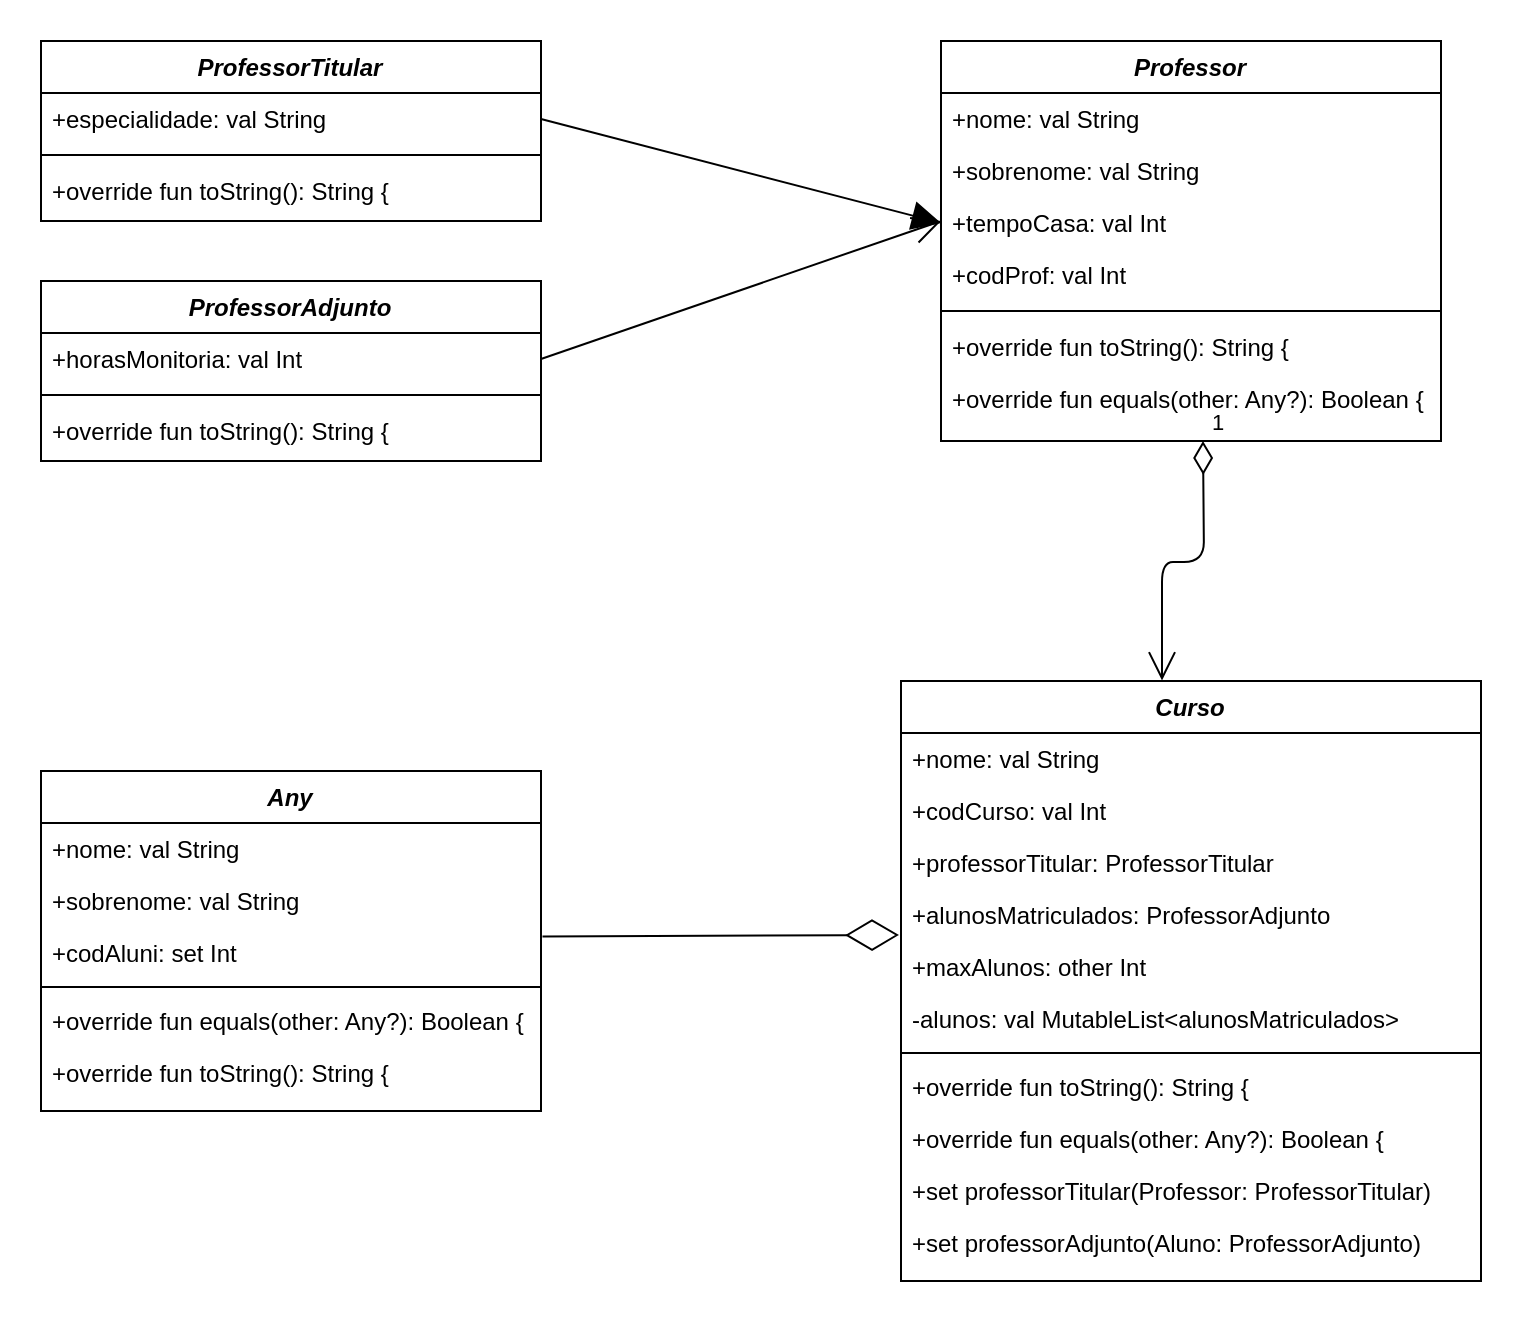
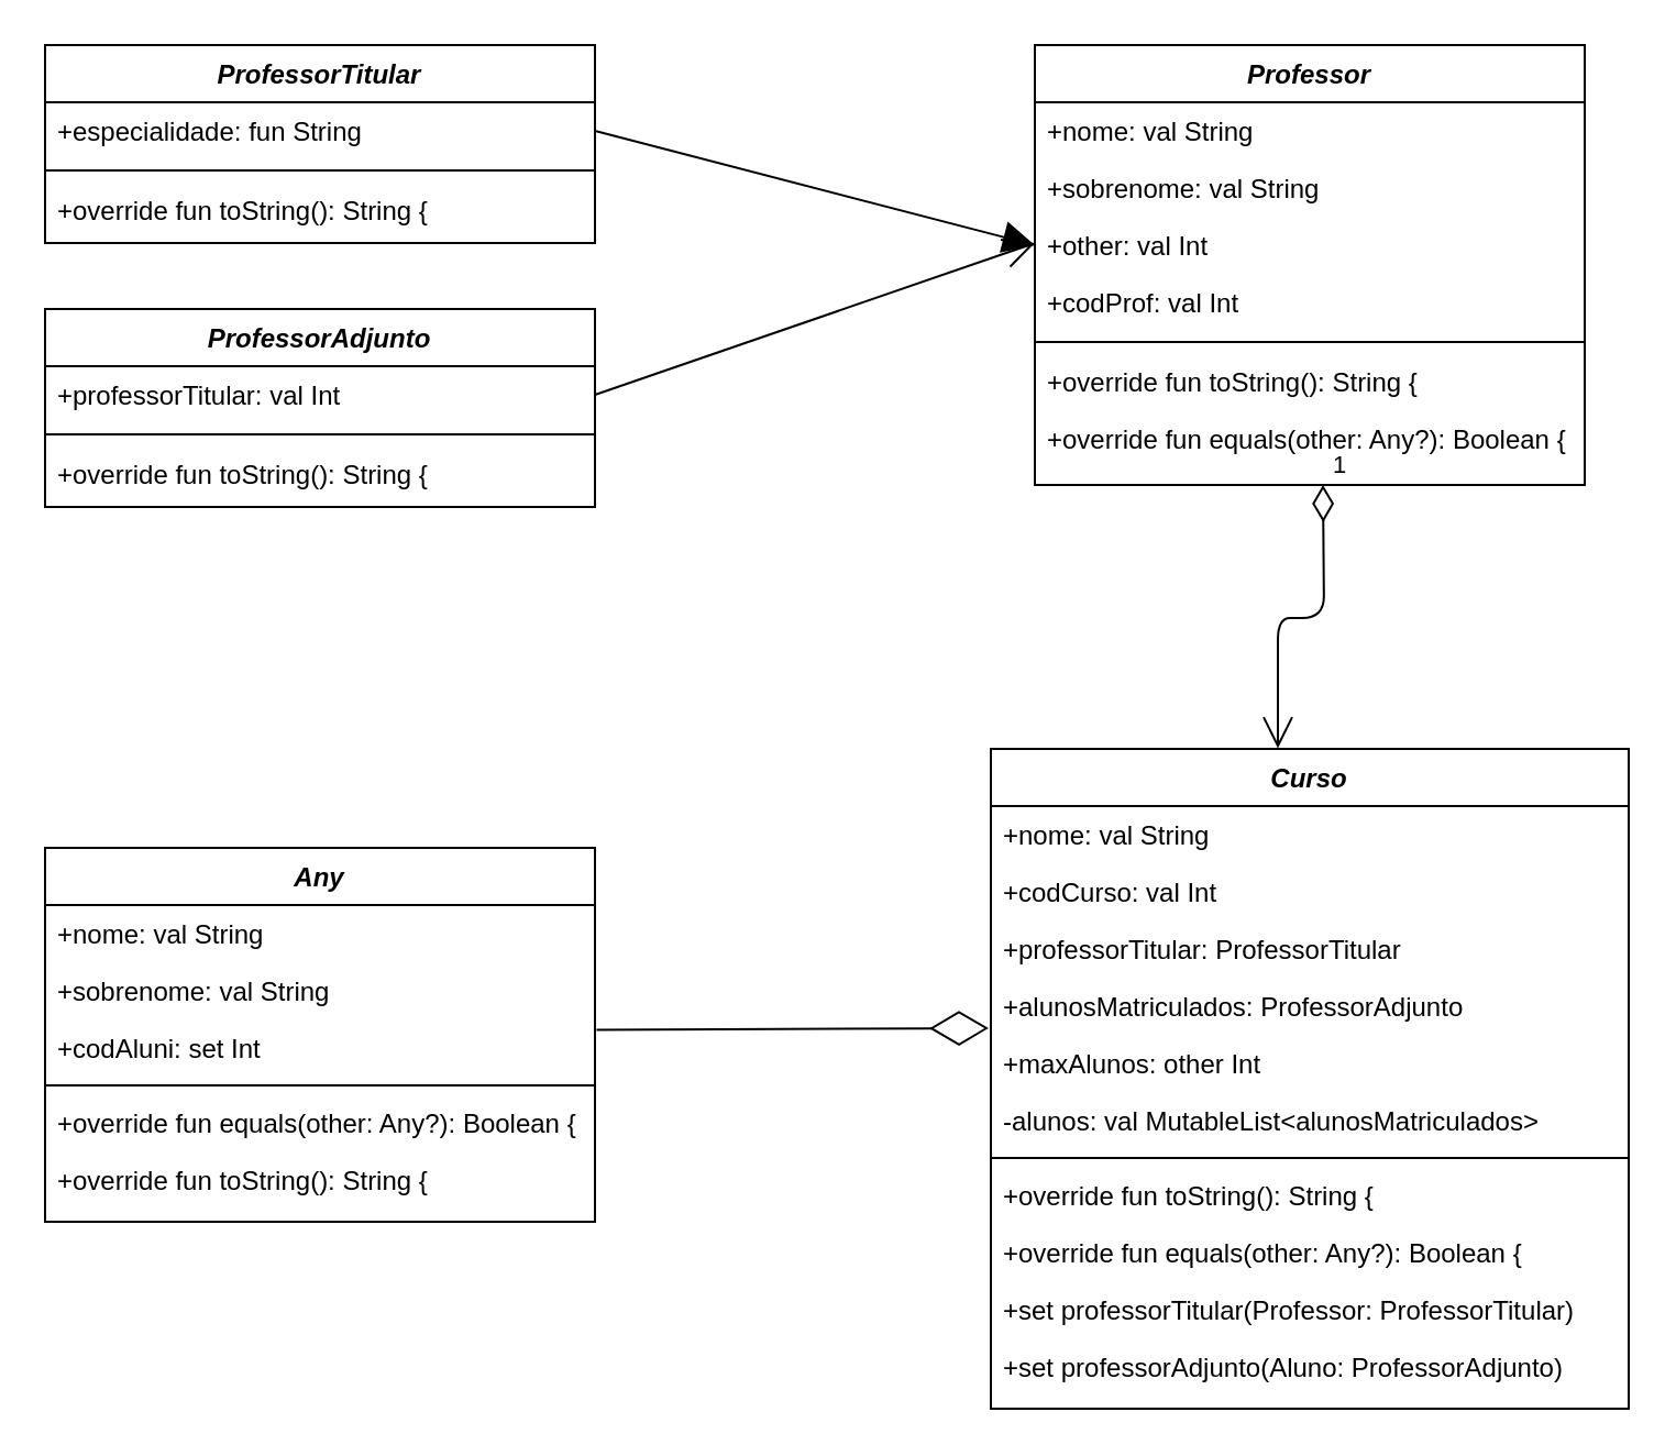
  <mxCell id="0" />
  <mxCell id="1" parent="0" />
  <mxCell id="2" value="Professor" style="swimlane;fontStyle=3;align=center;verticalAlign=top;childLayout=stackLayout;horizontal=1;startSize=26;horizontalStack=0;resizeParent=1;resizeLast=0;collapsible=1;marginBottom=0;rounded=0;shadow=0;strokeWidth=1;" vertex="1" parent="1"><mxGeometry x="470" y="20" width="250" height="200" as="geometry"><mxRectangle x="230" y="140" width="160" height="26" as="alternateBounds" /></mxGeometry></mxCell>
  <mxCell id="3" value="+nome: val String&#10;" style="text;align=left;verticalAlign=top;spacingLeft=4;spacingRight=4;overflow=hidden;rotatable=0;points=[[0,0.5],[1,0.5]];portConstraint=eastwest;" vertex="1" parent="2"><mxGeometry y="26" width="250" height="26" as="geometry" /></mxCell>
  <mxCell id="4" value="+sobrenome: val String" style="text;align=left;verticalAlign=top;spacingLeft=4;spacingRight=4;overflow=hidden;rotatable=0;points=[[0,0.5],[1,0.5]];portConstraint=eastwest;rounded=0;shadow=0;html=0;" vertex="1" parent="2"><mxGeometry y="52" width="250" height="26" as="geometry" /></mxCell>
- <mxCell id="5" value="+tempoCasa: val Int" style="text;align=left;verticalAlign=top;spacingLeft=4;spacingRight=4;overflow=hidden;rotatable=0;points=[[0,0.5],[1,0.5]];portConstraint=eastwest;rounded=0;shadow=0;html=0;" vertex="1" parent="2"><mxGeometry y="78" width="250" height="26" as="geometry" /></mxCell>
+ <mxCell id="5" value="+other: val Int" style="text;align=left;verticalAlign=top;spacingLeft=4;spacingRight=4;overflow=hidden;rotatable=0;points=[[0,0.5],[1,0.5]];portConstraint=eastwest;rounded=0;shadow=0;html=0;" vertex="1" parent="2"><mxGeometry y="78" width="250" height="26" as="geometry" /></mxCell>
  <mxCell id="6" value="+codProf: val Int" style="text;align=left;verticalAlign=top;spacingLeft=4;spacingRight=4;overflow=hidden;rotatable=0;points=[[0,0.5],[1,0.5]];portConstraint=eastwest;rounded=0;shadow=0;html=0;" vertex="1" parent="2"><mxGeometry y="104" width="250" height="26" as="geometry" /></mxCell>
  <mxCell id="7" value="" style="line;html=1;strokeWidth=1;align=left;verticalAlign=middle;spacingTop=-1;spacingLeft=3;spacingRight=3;rotatable=0;labelPosition=right;points=[];portConstraint=eastwest;" vertex="1" parent="2"><mxGeometry y="130" width="250" height="10" as="geometry" /></mxCell>
  <mxCell id="8" value="+override fun toString(): String {" style="text;align=left;verticalAlign=top;spacingLeft=4;spacingRight=4;overflow=hidden;rotatable=0;points=[[0,0.5],[1,0.5]];portConstraint=eastwest;rounded=0;shadow=0;html=0;" vertex="1" parent="2"><mxGeometry y="140" width="250" height="26" as="geometry" /></mxCell>
  <mxCell id="9" value="+override fun equals(other: Any?): Boolean {" style="text;align=left;verticalAlign=top;spacingLeft=4;spacingRight=4;overflow=hidden;rotatable=0;points=[[0,0.5],[1,0.5]];portConstraint=eastwest;rounded=0;shadow=0;html=0;" vertex="1" parent="2"><mxGeometry y="166" width="250" height="26" as="geometry" /></mxCell>
  <mxCell id="10" value="1" style="endArrow=open;html=1;endSize=12;startArrow=diamondThin;startSize=14;startFill=0;edgeStyle=orthogonalEdgeStyle;align=left;verticalAlign=bottom;strokeWidth=1;entryX=0.45;entryY=-0.001;entryDx=0;entryDy=0;entryPerimeter=0;" edge="1" parent="1" target="11"><mxGeometry x="-1" y="3" relative="1" as="geometry"><mxPoint x="601" y="220" as="sourcePoint" /><mxPoint x="690" y="250" as="targetPoint" /></mxGeometry></mxCell>
  <mxCell id="11" value="Curso&#10;" style="swimlane;fontStyle=3;align=center;verticalAlign=top;childLayout=stackLayout;horizontal=1;startSize=26;horizontalStack=0;resizeParent=1;resizeLast=0;collapsible=1;marginBottom=0;rounded=0;shadow=0;strokeWidth=1;" vertex="1" parent="1"><mxGeometry x="450" y="340" width="290" height="300" as="geometry"><mxRectangle x="230" y="140" width="160" height="26" as="alternateBounds" /></mxGeometry></mxCell>
  <mxCell id="12" value="+nome: val String&#10;" style="text;align=left;verticalAlign=top;spacingLeft=4;spacingRight=4;overflow=hidden;rotatable=0;points=[[0,0.5],[1,0.5]];portConstraint=eastwest;" vertex="1" parent="11"><mxGeometry y="26" width="290" height="26" as="geometry" /></mxCell>
  <mxCell id="13" value="+codCurso: val Int" style="text;align=left;verticalAlign=top;spacingLeft=4;spacingRight=4;overflow=hidden;rotatable=0;points=[[0,0.5],[1,0.5]];portConstraint=eastwest;rounded=0;shadow=0;html=0;" vertex="1" parent="11"><mxGeometry y="52" width="290" height="26" as="geometry" /></mxCell>
  <mxCell id="14" value="+professorTitular: ProfessorTitular" style="text;align=left;verticalAlign=top;spacingLeft=4;spacingRight=4;overflow=hidden;rotatable=0;points=[[0,0.5],[1,0.5]];portConstraint=eastwest;rounded=0;shadow=0;html=0;" vertex="1" parent="11"><mxGeometry y="78" width="290" height="26" as="geometry" /></mxCell>
  <mxCell id="15" value="+alunosMatriculados: ProfessorAdjunto" style="text;align=left;verticalAlign=top;spacingLeft=4;spacingRight=4;overflow=hidden;rotatable=0;points=[[0,0.5],[1,0.5]];portConstraint=eastwest;rounded=0;shadow=0;html=0;" vertex="1" parent="11"><mxGeometry y="104" width="290" height="26" as="geometry" /></mxCell>
  <mxCell id="16" value="+maxAlunos: other Int" style="text;align=left;verticalAlign=top;spacingLeft=4;spacingRight=4;overflow=hidden;rotatable=0;points=[[0,0.5],[1,0.5]];portConstraint=eastwest;rounded=0;shadow=0;html=0;" vertex="1" parent="11"><mxGeometry y="130" width="290" height="26" as="geometry" /></mxCell>
  <mxCell id="17" value="-alunos: val MutableList&lt;alunosMatriculados&gt;" style="text;align=left;verticalAlign=top;spacingLeft=4;spacingRight=4;overflow=hidden;rotatable=0;points=[[0,0.5],[1,0.5]];portConstraint=eastwest;rounded=0;shadow=0;html=0;" vertex="1" parent="11"><mxGeometry y="156" width="290" height="26" as="geometry" /></mxCell>
  <mxCell id="18" value="" style="line;html=1;strokeWidth=1;align=left;verticalAlign=middle;spacingTop=-1;spacingLeft=3;spacingRight=3;rotatable=0;labelPosition=right;points=[];portConstraint=eastwest;" vertex="1" parent="11"><mxGeometry y="182" width="290" height="8" as="geometry" /></mxCell>
  <mxCell id="19" value="+override fun toString(): String {" style="text;align=left;verticalAlign=top;spacingLeft=4;spacingRight=4;overflow=hidden;rotatable=0;points=[[0,0.5],[1,0.5]];portConstraint=eastwest;rounded=0;shadow=0;html=0;" vertex="1" parent="11"><mxGeometry y="190" width="290" height="26" as="geometry" /></mxCell>
  <mxCell id="20" value="+override fun equals(other: Any?): Boolean {" style="text;align=left;verticalAlign=top;spacingLeft=4;spacingRight=4;overflow=hidden;rotatable=0;points=[[0,0.5],[1,0.5]];portConstraint=eastwest;rounded=0;shadow=0;html=0;" vertex="1" parent="11"><mxGeometry y="216" width="290" height="26" as="geometry" /></mxCell>
  <mxCell id="21" value="+set professorTitular(Professor: ProfessorTitular)" style="text;align=left;verticalAlign=top;spacingLeft=4;spacingRight=4;overflow=hidden;rotatable=0;points=[[0,0.5],[1,0.5]];portConstraint=eastwest;rounded=0;shadow=0;html=0;" vertex="1" parent="11"><mxGeometry y="242" width="290" height="26" as="geometry" /></mxCell>
  <mxCell id="22" value="+set professorAdjunto(Aluno: ProfessorAdjunto)" style="text;align=left;verticalAlign=top;spacingLeft=4;spacingRight=4;overflow=hidden;rotatable=0;points=[[0,0.5],[1,0.5]];portConstraint=eastwest;rounded=0;shadow=0;html=0;" vertex="1" parent="11"><mxGeometry y="268" width="290" height="26" as="geometry" /></mxCell>
  <mxCell id="23" value="ProfessorTitular" style="swimlane;fontStyle=3;align=center;verticalAlign=top;childLayout=stackLayout;horizontal=1;startSize=26;horizontalStack=0;resizeParent=1;resizeLast=0;collapsible=1;marginBottom=0;rounded=0;shadow=0;strokeWidth=1;" vertex="1" parent="1"><mxGeometry x="20" y="20" width="250" height="90" as="geometry"><mxRectangle x="230" y="140" width="160" height="26" as="alternateBounds" /></mxGeometry></mxCell>
- <mxCell id="24" value="+especialidade: val String&#10;" style="text;align=left;verticalAlign=top;spacingLeft=4;spacingRight=4;overflow=hidden;rotatable=0;points=[[0,0.5],[1,0.5]];portConstraint=eastwest;" vertex="1" parent="23"><mxGeometry y="26" width="250" height="26" as="geometry" /></mxCell>
+ <mxCell id="24" value="+especialidade: fun String&#10;" style="text;align=left;verticalAlign=top;spacingLeft=4;spacingRight=4;overflow=hidden;rotatable=0;points=[[0,0.5],[1,0.5]];portConstraint=eastwest;" vertex="1" parent="23"><mxGeometry y="26" width="250" height="26" as="geometry" /></mxCell>
  <mxCell id="25" value="" style="line;html=1;strokeWidth=1;align=left;verticalAlign=middle;spacingTop=-1;spacingLeft=3;spacingRight=3;rotatable=0;labelPosition=right;points=[];portConstraint=eastwest;" vertex="1" parent="23"><mxGeometry y="52" width="250" height="10" as="geometry" /></mxCell>
  <mxCell id="26" value="+override fun toString(): String {" style="text;align=left;verticalAlign=top;spacingLeft=4;spacingRight=4;overflow=hidden;rotatable=0;points=[[0,0.5],[1,0.5]];portConstraint=eastwest;rounded=0;shadow=0;html=0;" vertex="1" parent="23"><mxGeometry y="62" width="250" height="26" as="geometry" /></mxCell>
  <mxCell id="27" value="ProfessorAdjunto" style="swimlane;fontStyle=3;align=center;verticalAlign=top;childLayout=stackLayout;horizontal=1;startSize=26;horizontalStack=0;resizeParent=1;resizeLast=0;collapsible=1;marginBottom=0;rounded=0;shadow=0;strokeWidth=1;" vertex="1" parent="1"><mxGeometry x="20" y="140" width="250" height="90" as="geometry"><mxRectangle x="230" y="140" width="160" height="26" as="alternateBounds" /></mxGeometry></mxCell>
- <mxCell id="28" value="+horasMonitoria: val Int" style="text;align=left;verticalAlign=top;spacingLeft=4;spacingRight=4;overflow=hidden;rotatable=0;points=[[0,0.5],[1,0.5]];portConstraint=eastwest;" vertex="1" parent="27"><mxGeometry y="26" width="250" height="26" as="geometry" /></mxCell>
+ <mxCell id="28" value="+professorTitular: val Int" style="text;align=left;verticalAlign=top;spacingLeft=4;spacingRight=4;overflow=hidden;rotatable=0;points=[[0,0.5],[1,0.5]];portConstraint=eastwest;" vertex="1" parent="27"><mxGeometry y="26" width="250" height="26" as="geometry" /></mxCell>
  <mxCell id="29" value="" style="line;html=1;strokeWidth=1;align=left;verticalAlign=middle;spacingTop=-1;spacingLeft=3;spacingRight=3;rotatable=0;labelPosition=right;points=[];portConstraint=eastwest;" vertex="1" parent="27"><mxGeometry y="52" width="250" height="10" as="geometry" /></mxCell>
  <mxCell id="30" value="+override fun toString(): String {" style="text;align=left;verticalAlign=top;spacingLeft=4;spacingRight=4;overflow=hidden;rotatable=0;points=[[0,0.5],[1,0.5]];portConstraint=eastwest;rounded=0;shadow=0;html=0;" vertex="1" parent="27"><mxGeometry y="62" width="250" height="26" as="geometry" /></mxCell>
  <mxCell id="31" value="" style="endArrow=block;endFill=1;endSize=12;html=1;strokeWidth=1;exitX=1;exitY=0.5;exitDx=0;exitDy=0;entryX=0;entryY=0.5;entryDx=0;entryDy=0;" edge="1" parent="1" source="24" target="5"><mxGeometry width="160" relative="1" as="geometry"><mxPoint x="220" y="120" as="sourcePoint" /><mxPoint x="380" y="120" as="targetPoint" /></mxGeometry></mxCell>
  <mxCell id="32" value="" style="endArrow=open;endFill=1;endSize=12;html=1;strokeWidth=1;exitX=1;exitY=0.5;exitDx=0;exitDy=0;" edge="1" parent="1" source="28"><mxGeometry width="160" relative="1" as="geometry"><mxPoint x="220" y="120" as="sourcePoint" /><mxPoint x="470" y="110" as="targetPoint" /></mxGeometry></mxCell>
  <mxCell id="33" value="" style="endArrow=diamondThin;endFill=0;endSize=24;html=1;strokeWidth=1;exitX=1.003;exitY=0.181;exitDx=0;exitDy=0;exitPerimeter=0;" edge="1" parent="1" source="37"><mxGeometry width="160" relative="1" as="geometry"><mxPoint x="260" y="469" as="sourcePoint" /><mxPoint x="449" y="467" as="targetPoint" /></mxGeometry></mxCell>
  <mxCell id="34" value="Any" style="swimlane;fontStyle=3;align=center;verticalAlign=top;childLayout=stackLayout;horizontal=1;startSize=26;horizontalStack=0;resizeParent=1;resizeLast=0;collapsible=1;marginBottom=0;rounded=0;shadow=0;strokeWidth=1;" parent="1" vertex="1"><mxGeometry x="20" y="385" width="250" height="170" as="geometry"><mxRectangle x="230" y="140" width="160" height="26" as="alternateBounds" /></mxGeometry></mxCell>
  <mxCell id="35" value="+nome: val String&#10;" style="text;align=left;verticalAlign=top;spacingLeft=4;spacingRight=4;overflow=hidden;rotatable=0;points=[[0,0.5],[1,0.5]];portConstraint=eastwest;" parent="34" vertex="1"><mxGeometry y="26" width="250" height="26" as="geometry" /></mxCell>
  <mxCell id="36" value="+sobrenome: val String" style="text;align=left;verticalAlign=top;spacingLeft=4;spacingRight=4;overflow=hidden;rotatable=0;points=[[0,0.5],[1,0.5]];portConstraint=eastwest;rounded=0;shadow=0;html=0;" parent="34" vertex="1"><mxGeometry y="52" width="250" height="26" as="geometry" /></mxCell>
  <mxCell id="37" value="+codAluni: set Int" style="text;align=left;verticalAlign=top;spacingLeft=4;spacingRight=4;overflow=hidden;rotatable=0;points=[[0,0.5],[1,0.5]];portConstraint=eastwest;rounded=0;shadow=0;html=0;" parent="34" vertex="1"><mxGeometry y="78" width="250" height="26" as="geometry" /></mxCell>
  <mxCell id="38" value="" style="line;html=1;strokeWidth=1;align=left;verticalAlign=middle;spacingTop=-1;spacingLeft=3;spacingRight=3;rotatable=0;labelPosition=right;points=[];portConstraint=eastwest;" parent="34" vertex="1"><mxGeometry y="104" width="250" height="8" as="geometry" /></mxCell>
  <mxCell id="39" value="+override fun equals(other: Any?): Boolean {" style="text;align=left;verticalAlign=top;spacingLeft=4;spacingRight=4;overflow=hidden;rotatable=0;points=[[0,0.5],[1,0.5]];portConstraint=eastwest;rounded=0;shadow=0;html=0;" vertex="1" parent="34"><mxGeometry y="112" width="250" height="26" as="geometry" /></mxCell>
  <mxCell id="40" value="+override fun toString(): String {" style="text;align=left;verticalAlign=top;spacingLeft=4;spacingRight=4;overflow=hidden;rotatable=0;points=[[0,0.5],[1,0.5]];portConstraint=eastwest;rounded=0;shadow=0;html=0;" vertex="1" parent="34"><mxGeometry y="138" width="250" height="22" as="geometry" /></mxCell>
